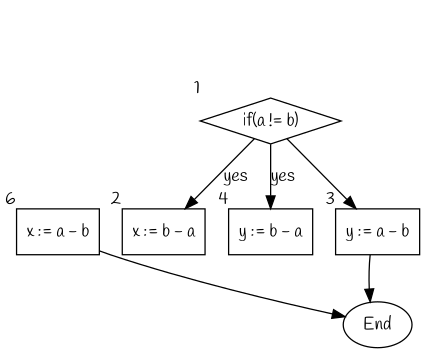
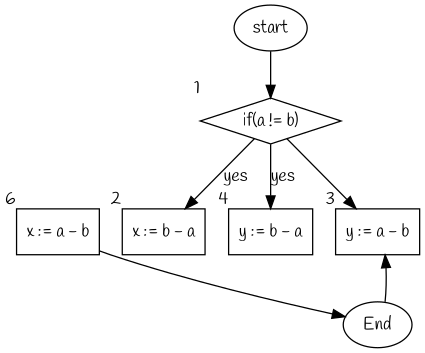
  digraph {
    node [fontname=Handlee shape=rect]
    edge [fontname=Handlee]
    n1 [label="x := b - a" xlabel=2]
    n2 [label="y := b - a" xlabel=4]
    n3 [label="y := a - b" xlabel=3]
    n4 [label="x := a - b" xlabel=6]
    n5 [label=End shape=ellipse]
+   n6 [label=start shape=ellipse]
    n7 [label="if(a != b)" shape=diamond xlabel=1]
    subgraph sub_1 {
      rank=same
      n1
      n2
    }
    subgraph sub_2 {
      rank=same
      n3
      n4
    }
-   n3 -> n5
+   n5 -> n3
    n4 -> n5
+   n6 -> n7
    n7 -> n1 [label=yes]
    n7 -> n2 [label=yes]
    n7 -> n3
  }
